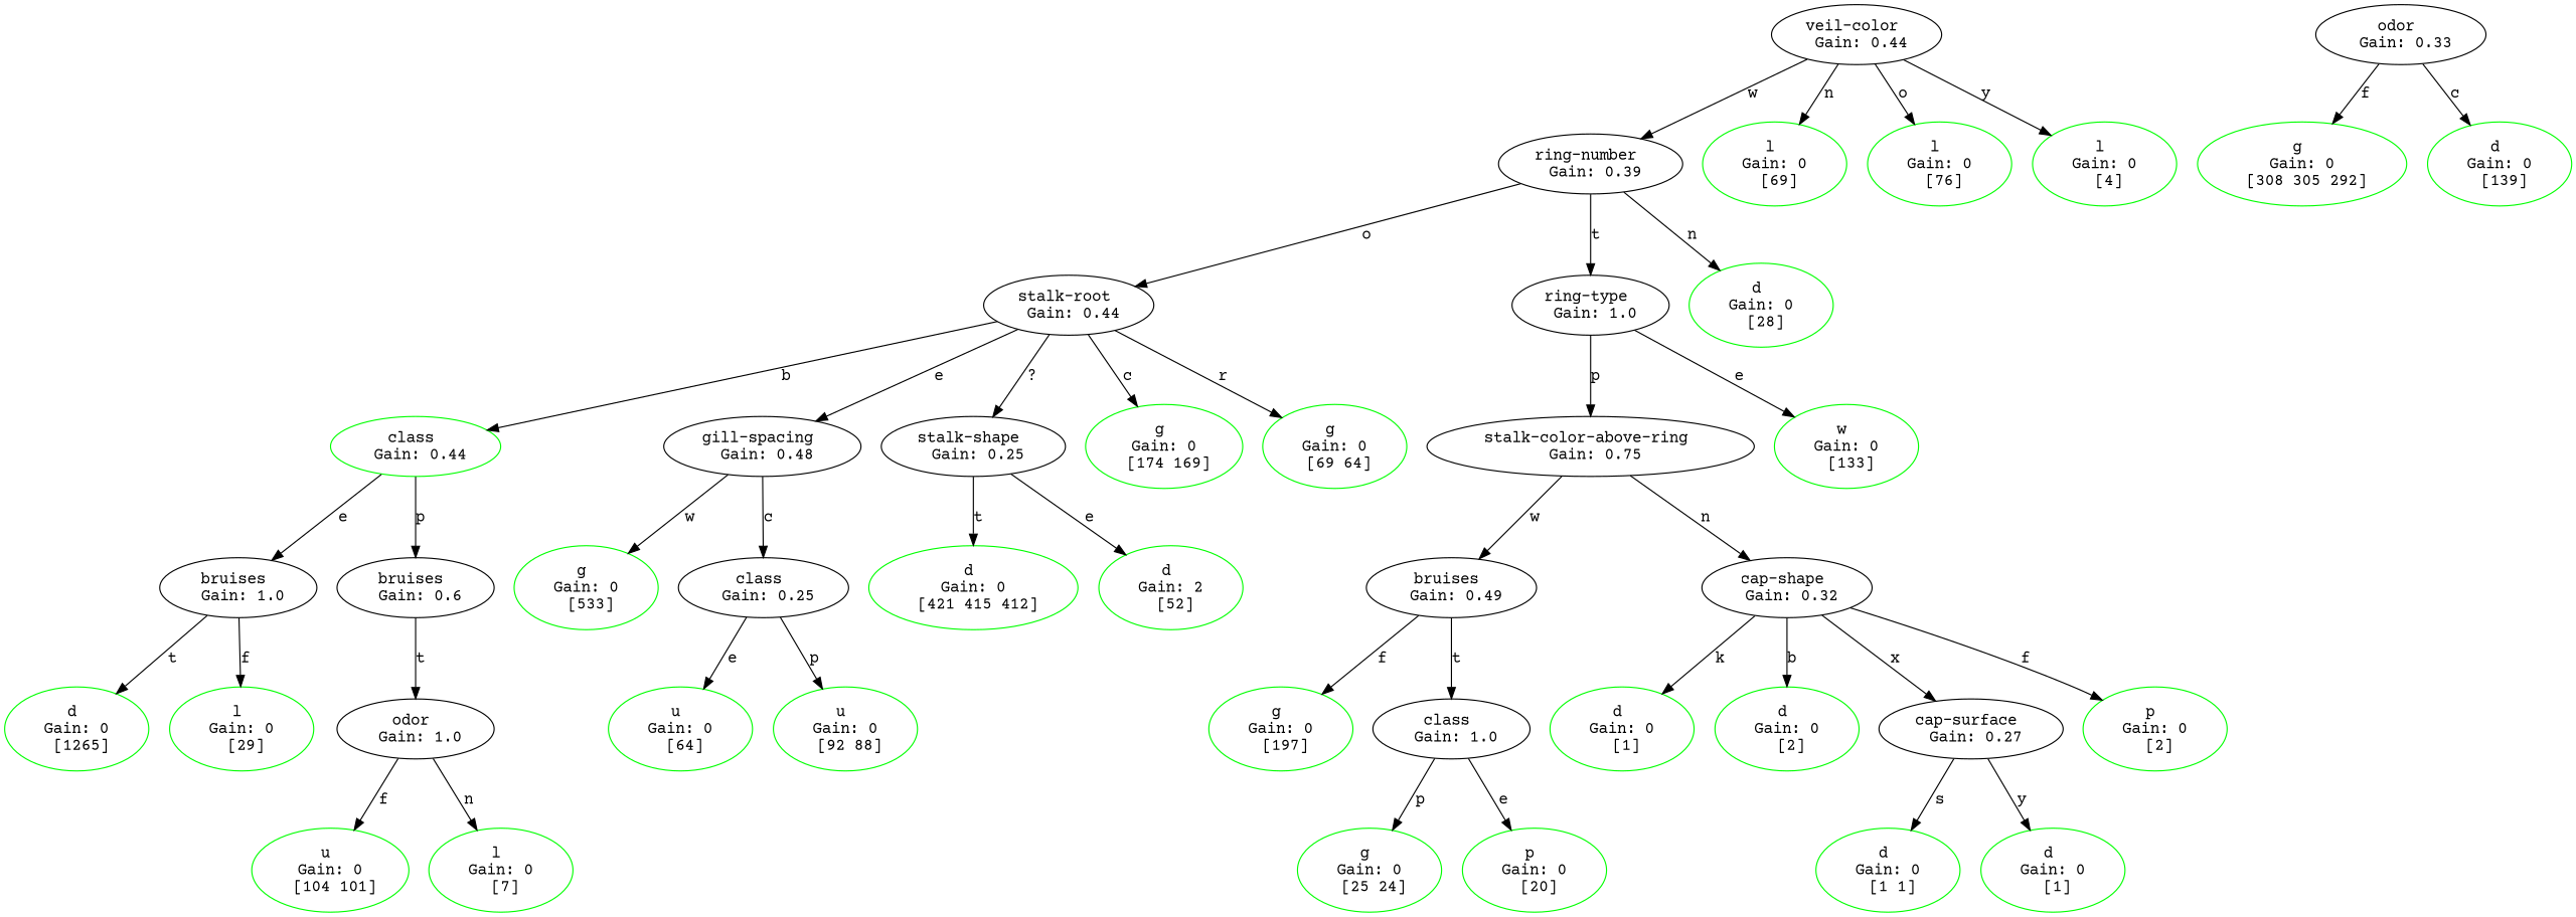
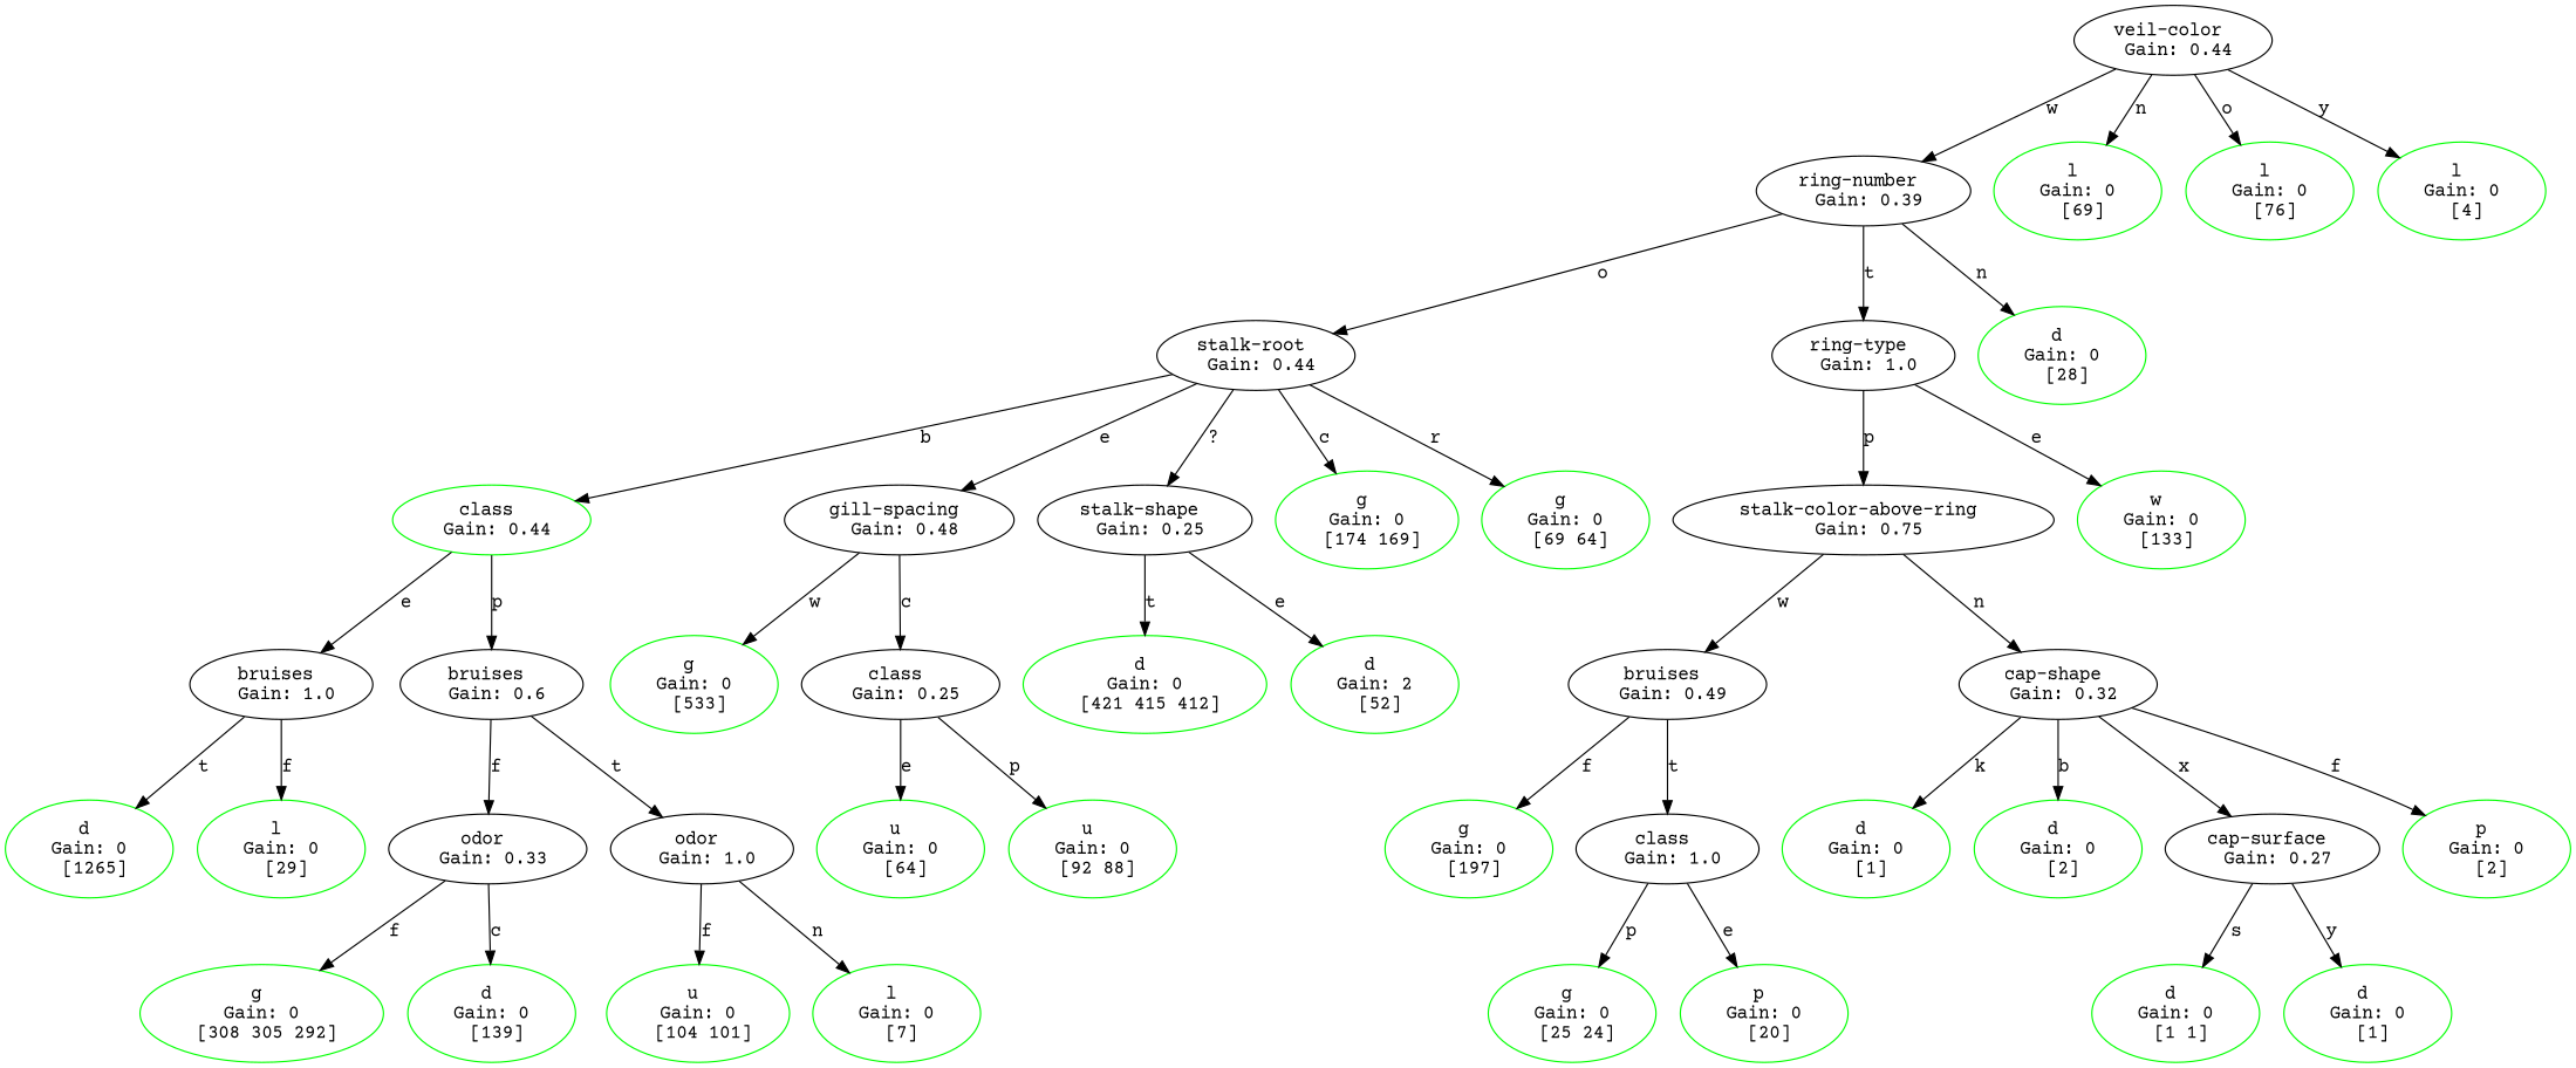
  digraph {
    fontname="Courier Prime"
    node [fontname="Courier Prime" color=green]
    edge [fontname="Courier Prime" splines=line]
    n1 [label="veil-color \n Gain: 0.44" color=""]
    n2 [label="ring-number \n Gain: 0.39" color=""]
    n3 [label="l \n Gain: 0 \n [69]"]
    n4 [label="l \n Gain: 0 \n [76]"]
    n5 [label="l \n Gain: 0 \n [4]"]
    n6 [label="stalk-root \n Gain: 0.44" color=""]
    n7 [label="ring-type \n Gain: 1.0" color=""]
    n8 [label="d \n Gain: 0 \n [28]"]
    n9 [label="class \n Gain: 0.44"]
    n10 [label="gill-spacing \n Gain: 0.48" color=""]
    n11 [label="stalk-shape \n Gain: 0.25" color=""]
    n12 [label="g \n Gain: 0 \n [174 169]"]
    n13 [label="g \n Gain: 0 \n [69 64]"]
    n14 [label="stalk-color-above-ring \n Gain: 0.75" color=""]
    n15 [label="w \n Gain: 0 \n [133]"]
    n16 [label="bruises \n Gain: 1.0" color=""]
    n17 [label="bruises \n Gain: 0.6" color=""]
    n18 [label="g \n Gain: 0 \n [533]"]
    n19 [label="class \n Gain: 0.25" color=""]
    n20 [label="d \n Gain: 0 \n [421 415 412]"]
    n21 [label="d \n Gain: 2 \n [52]"]
    n22 [label="d \n Gain: 0 \n [1265]"]
    n23 [label="l \n Gain: 0 \n [29]"]
    n24 [label="odor \n Gain: 0.33" color=""]
    n25 [label="odor \n Gain: 1.0" color=""]
    n26 [label="g \n Gain: 0 \n [308 305 292]"]
    n27 [label="d \n Gain: 0 \n [139]"]
    n28 [label="u \n Gain: 0 \n [104 101]"]
    n29 [label="l \n Gain: 0 \n [7]"]
    n30 [label="u \n Gain: 0 \n [64]"]
    n31 [label="u \n Gain: 0 \n [92 88]"]
    n32 [label="bruises \n Gain: 0.49" color=""]
    n33 [label="cap-shape \n Gain: 0.32" color=""]
    n34 [label="g \n Gain: 0 \n [197]"]
    n35 [label="class \n Gain: 1.0" color=""]
    n36 [label="d \n Gain: 0 \n [1]"]
    n37 [label="d \n Gain: 0 \n [2]"]
    n38 [label="cap-surface \n Gain: 0.27" color=""]
    n39 [label="p \n Gain: 0 \n [2]"]
    n40 [label="g \n Gain: 0 \n [25 24]"]
    n41 [label="p \n Gain: 0 \n [20]"]
    n42 [label="d \n Gain: 0 \n [1 1]"]
    n43 [label="d \n Gain: 0 \n [1]"]
    n1 -> n2 [label=w]
    n1 -> n3 [label=n]
    n1 -> n4 [label=o]
    n1 -> n5 [label=y]
    n2 -> n6 [label=o]
    n2 -> n7 [label=t]
    n2 -> n8 [label=n]
    n6 -> n9 [label=b]
    n6 -> n10 [label=e]
    n6 -> n11 [label="?"]
    n6 -> n12 [label=c]
    n6 -> n13 [label=r]
    n7 -> n14 [label=p]
    n7 -> n15 [label=e]
    n9 -> n16 [label=e]
    n9 -> n17 [label=p]
    n10 -> n18 [label=w]
    n10 -> n19 [label=c]
    n11 -> n20 [label=t]
    n11 -> n21 [label=e]
    n14 -> n32 [label=w]
    n14 -> n33 [label=n]
    n16 -> n22 [label=t]
    n16 -> n23 [label=f]
+   n17 -> n24 [label=f]
    n17 -> n25 [label=t]
    n19 -> n30 [label=e]
    n19 -> n31 [label=p]
    n24 -> n26 [label=f]
    n24 -> n27 [label=c]
    n25 -> n28 [label=f]
    n25 -> n29 [label=n]
    n32 -> n34 [label=f]
    n32 -> n35 [label=t]
    n33 -> n36 [label=k]
    n33 -> n37 [label=b]
    n33 -> n38 [label=x]
    n33 -> n39 [label=f]
    n35 -> n40 [label=p]
    n35 -> n41 [label=e]
    n38 -> n42 [label=s]
    n38 -> n43 [label=y]
  }
